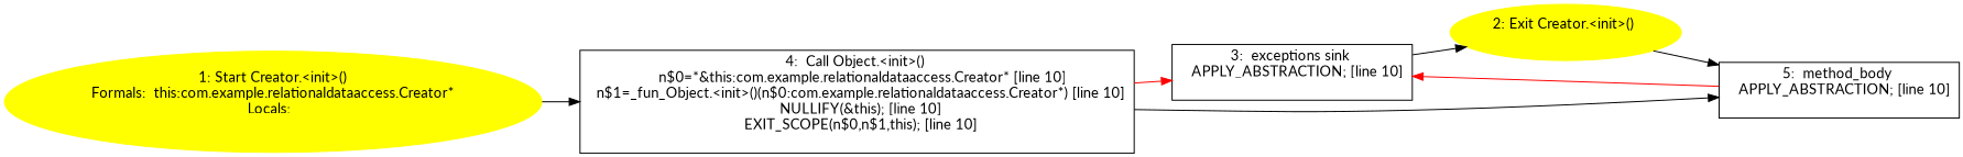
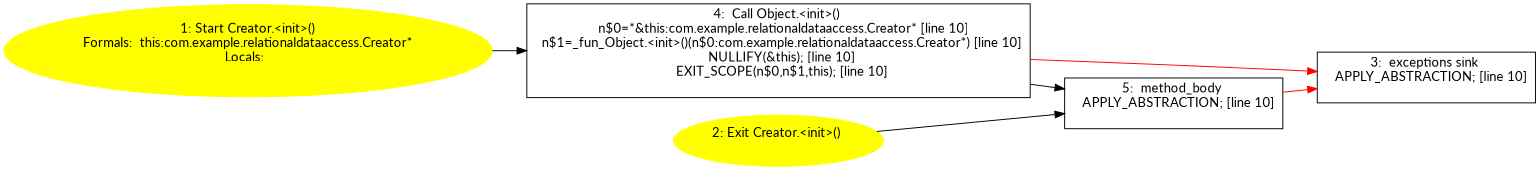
  digraph {
    fontname=Lato
    rankdir=LR
    node [fontname=Lato shape=box]
    edge [fontname=Lato]
    n1 [color=yellow label="1: Start Creator.<init>()\nFormals:  this:com.example.relationaldataaccess.Creator*\nLocals:  \n  " style=filled shape=""]
    n2 [label="4:  Call Object.<init>() \n   n$0=*&this:com.example.relationaldataaccess.Creator* [line 10]\n  n$1=_fun_Object.<init>()(n$0:com.example.relationaldataaccess.Creator*) [line 10]\n  NULLIFY(&this); [line 10]\n  EXIT_SCOPE(n$0,n$1,this); [line 10]\n "]
    n3 [label="3:  exceptions sink \n   APPLY_ABSTRACTION; [line 10]\n "]
    n4 [label="5:  method_body \n   APPLY_ABSTRACTION; [line 10]\n "]
    n5 [color=yellow label="2: Exit Creator.<init>() \n  " style=filled shape=""]
    n1 -> n2
    n2 -> n3 [color=red]
    n2 -> n4
-   n3 -> n5
    n4 -> n3 [color=red]
    n5 -> n4
  }
